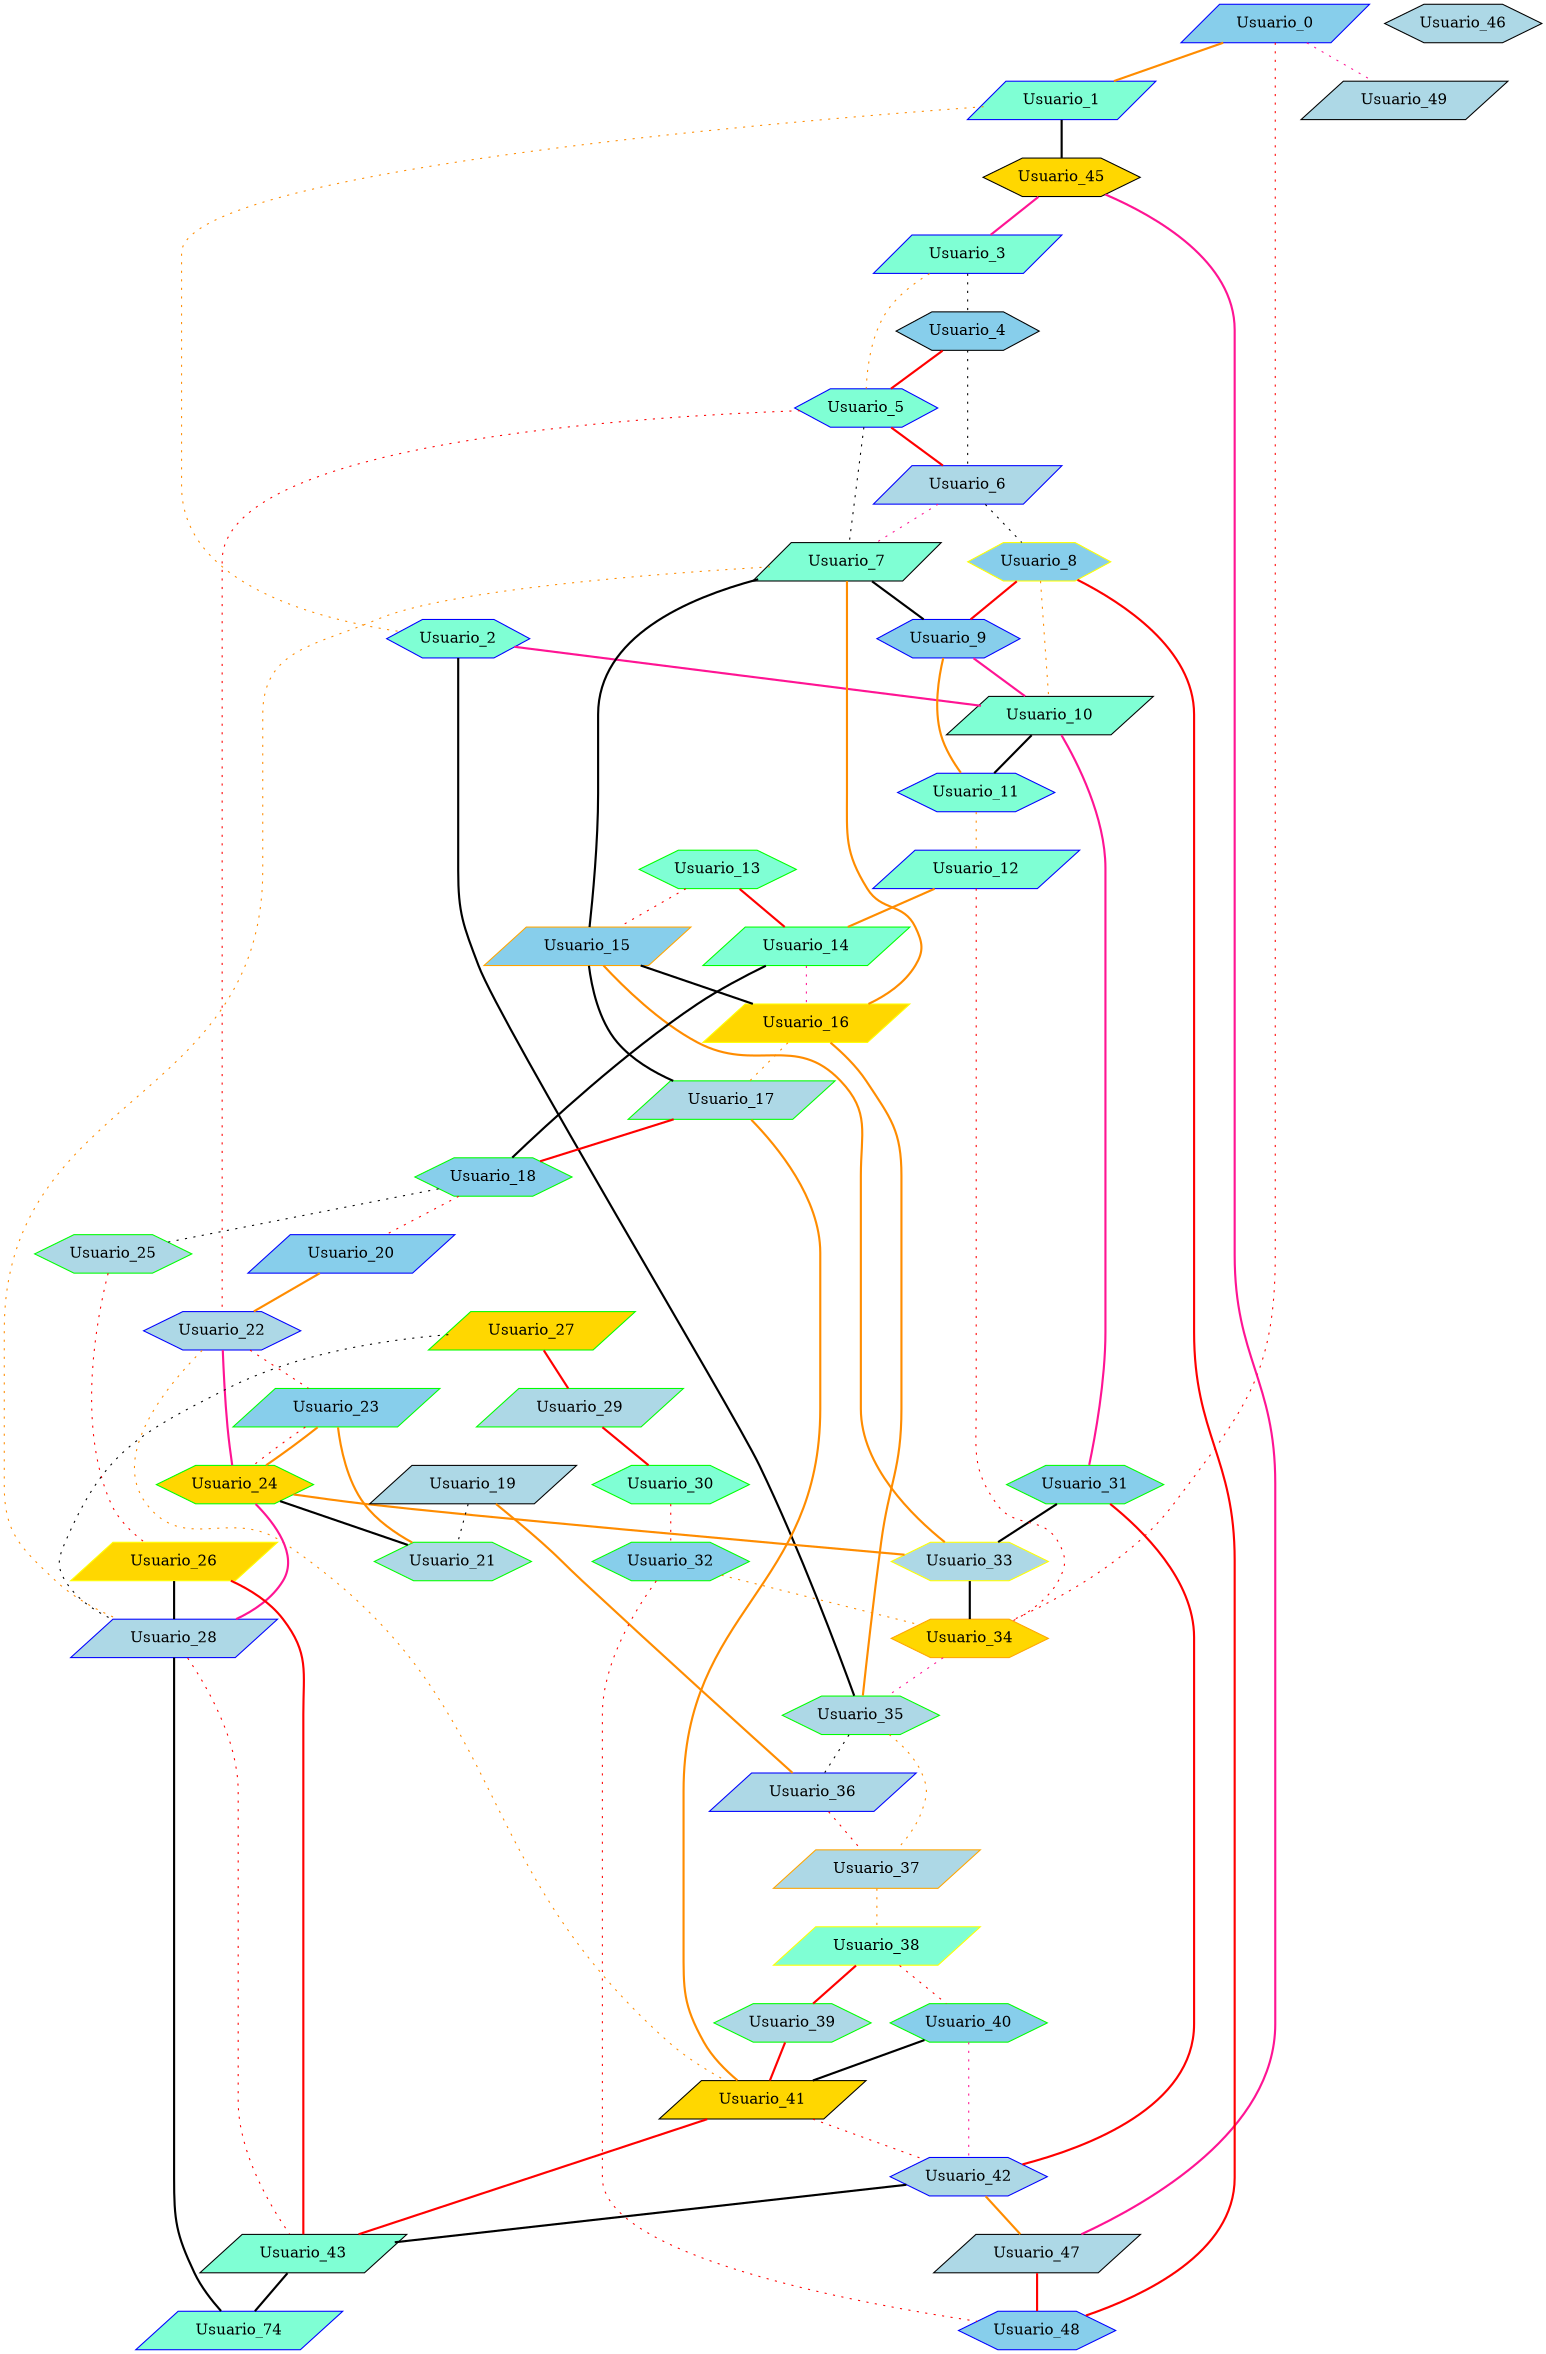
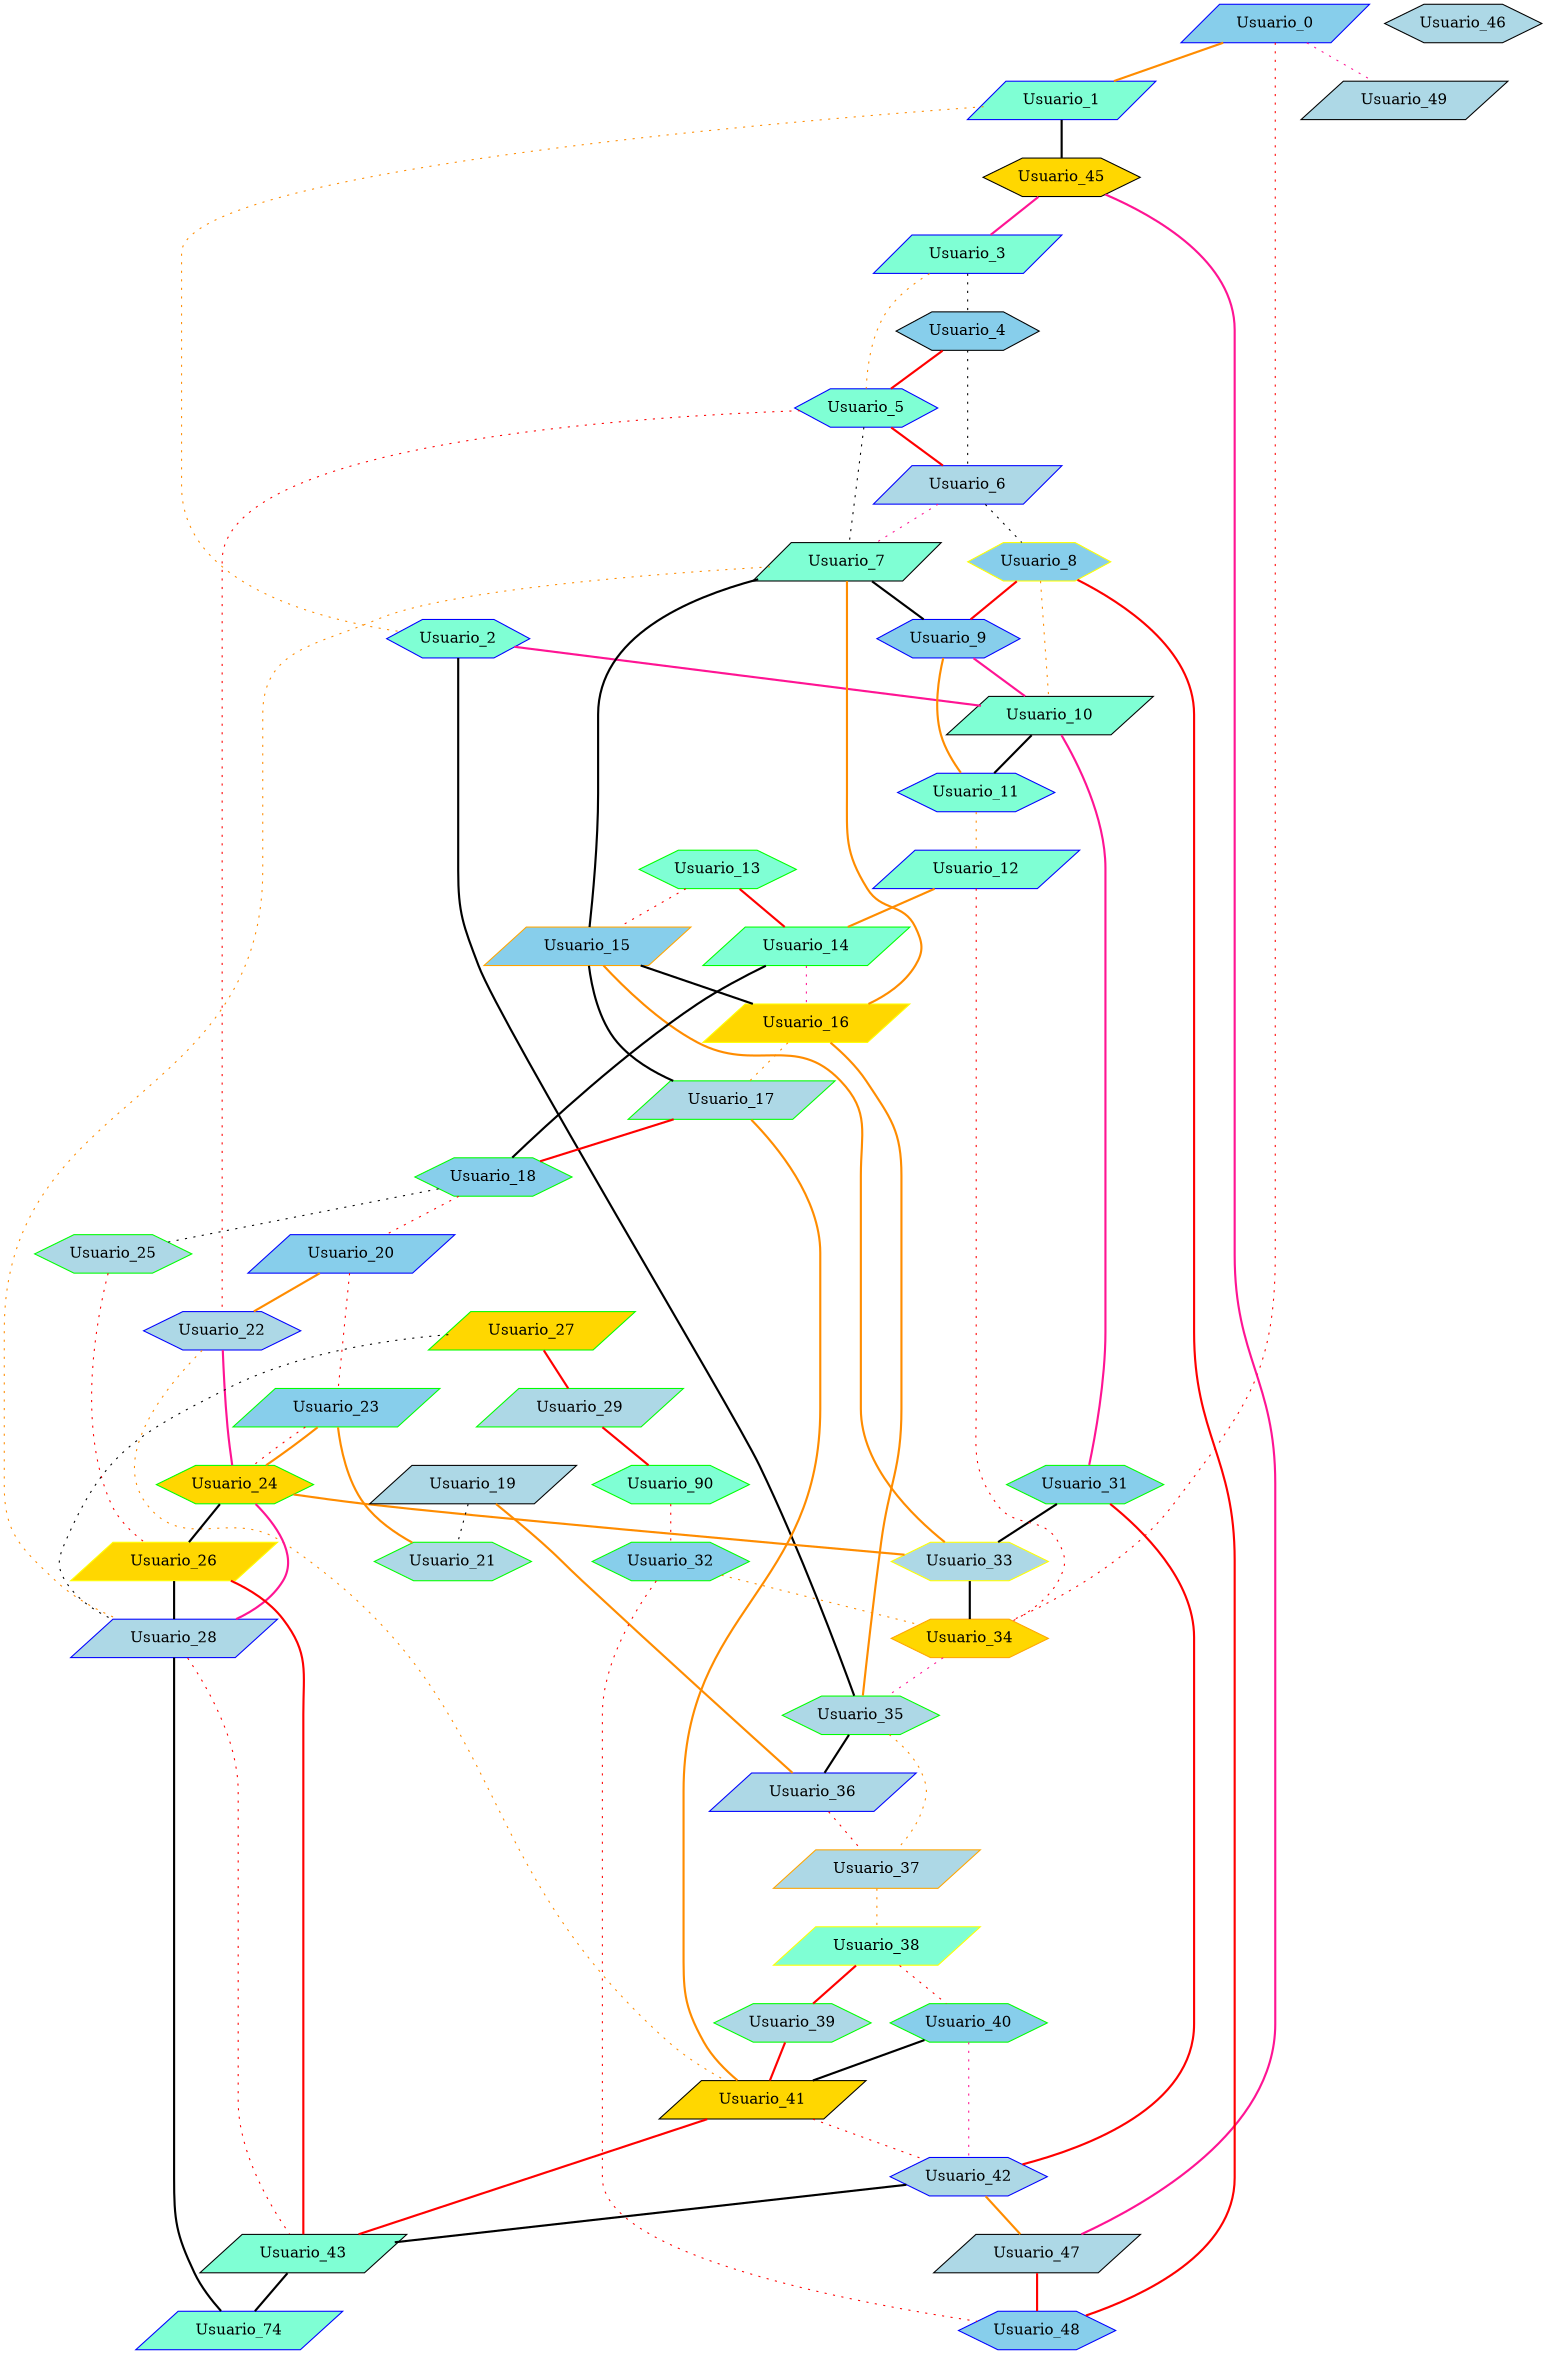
  graph {
    node [color=blue fillcolor=lightblue shape=parallelogram style=filled]
    edge [color=red style=bold]
    n1 [fillcolor=skyblue label=Usuario_0]
    n2 [fillcolor=aquamarine label=Usuario_1]
    n3 [color=orange fillcolor=gold label=Usuario_34 shape=hexagon]
    n4 [color=black label=Usuario_49]
    n5 [fillcolor=aquamarine label=Usuario_2 shape=hexagon]
    n6 [color=black fillcolor=gold label=Usuario_45 shape=hexagon]
    n7 [color=green label=Usuario_35 shape=hexagon]
    n8 [color=orange label=Usuario_37]
    n9 [color=yellow fillcolor=aquamarine label=Usuario_38]
    n10 [color=black fillcolor=aquamarine label=Usuario_10]
    n11 [fillcolor=aquamarine label=Usuario_3]
    n12 [color=black fillcolor=skyblue label=Usuario_4 shape=hexagon]
    n13 [fillcolor=aquamarine label=Usuario_5 shape=hexagon]
    n14 [color=black label=Usuario_47]
    n15 [fillcolor=aquamarine label=Usuario_11 shape=hexagon]
    n16 [color=green fillcolor=skyblue label=Usuario_31 shape=hexagon]
    n17 [label=Usuario_36]
    n18 [label=Usuario_6]
    n19 [color=black fillcolor=aquamarine label=Usuario_7]
    n20 [label=Usuario_22 shape=hexagon]
    n21 [color=yellow fillcolor=skyblue label=Usuario_8 shape=hexagon]
    n22 [fillcolor=skyblue label=Usuario_9 shape=hexagon]
    n23 [color=orange fillcolor=skyblue label=Usuario_15]
    n24 [color=yellow fillcolor=gold label=Usuario_16]
    n25 [label=Usuario_28]
    n26 [color=black fillcolor=gold label=Usuario_41]
    n27 [color=green fillcolor=skyblue label=Usuario_23]
    n28 [color=green fillcolor=gold label=Usuario_24 shape=hexagon]
    n29 [fillcolor=skyblue label=Usuario_48 shape=hexagon]
    n30 [color=green label=Usuario_17]
    n31 [color=yellow label=Usuario_33 shape=hexagon]
    n32 [color=black fillcolor=aquamarine label=Usuario_43]
    n33 [fillcolor=aquamarine label=Usuario_74]
    n34 [fillcolor=aquamarine label=Usuario_12]
    n35 [label=Usuario_42 shape=hexagon]
    n36 [color=green fillcolor=aquamarine label=Usuario_14]
    n37 [color=green fillcolor=skyblue label=Usuario_18 shape=hexagon]
    n38 [color=green fillcolor=aquamarine label=Usuario_13 shape=hexagon]
    n39 [fillcolor=skyblue label=Usuario_20]
    n40 [color=green label=Usuario_25 shape=hexagon]
    n41 [color=yellow fillcolor=gold label=Usuario_26]
    n42 [color=black label=Usuario_19]
    n43 [color=green label=Usuario_21 shape=hexagon]
    n44 [color=green fillcolor=gold label=Usuario_27]
    n45 [color=green label=Usuario_29]
-   n46 [color=green fillcolor=aquamarine label=Usuario_30 shape=hexagon]
+   n46 [color=green fillcolor=aquamarine label=Usuario_90 shape=hexagon]
    n47 [color=green fillcolor=skyblue label=Usuario_32 shape=hexagon]
    n48 [color=green label=Usuario_39 shape=hexagon]
    n49 [color=green fillcolor=skyblue label=Usuario_40 shape=hexagon]
    n50 [color=black label=Usuario_46 shape=hexagon]
    n1 -- n2 [color=darkorange]
    n1 -- n3 [style=dotted]
    n1 -- n4 [color=deeppink style=dotted]
    n2 -- n5 [color=darkorange style=dotted]
    n2 -- n6 [color=black]
    n3 -- n7 [color=deeppink style=dotted]
    n5 -- n7 [color=black]
    n5 -- n10 [color=deeppink]
    n6 -- n11 [color=deeppink]
    n6 -- n14 [color=deeppink]
    n7 -- n8 [color=darkorange style=dotted]
-   n7 -- n17 [color=black style=dotted]
+   n7 -- n17 [color=black]
    n8 -- n9 [color=darkorange style=dotted]
    n9 -- n48
    n9 -- n49 [style=dotted]
    n10 -- n15 [color=black]
    n10 -- n16 [color=deeppink]
    n11 -- n12 [color=black style=dotted]
    n11 -- n13 [color=darkorange style=dotted]
    n12 -- n13
    n12 -- n18 [color=black style=dotted]
    n13 -- n18
    n13 -- n19 [color=black style=dotted]
    n13 -- n20 [style=dotted]
    n14 -- n29
    n15 -- n34 [color=darkorange style=dotted]
    n16 -- n31 [color=black]
    n16 -- n35
    n17 -- n8 [style=dotted]
    n18 -- n19 [color=deeppink style=dotted]
    n18 -- n21 [color=black style=dotted]
    n19 -- n22 [color=black]
    n19 -- n23 [color=black]
    n19 -- n24 [color=darkorange]
    n19 -- n25 [color=darkorange style=dotted]
    n20 -- n26 [color=darkorange style=dotted]
-   n20 -- n27 [style=dotted]
+   n39 -- n27 [style=dotted]
    n20 -- n28 [color=deeppink]
    n21 -- n10 [color=darkorange style=dotted]
    n21 -- n22
    n21 -- n29
    n22 -- n10 [color=deeppink]
    n22 -- n15 [color=darkorange]
    n23 -- n24 [color=black]
    n23 -- n30 [color=black]
    n23 -- n31 [color=darkorange]
    n24 -- n7 [color=darkorange]
    n24 -- n30 [color=darkorange style=dotted]
    n25 -- n32 [style=dotted]
    n25 -- n33 [color=black]
    n26 -- n32
    n26 -- n35 [style=dotted]
    n27 -- n28 [style=dotted]
    n27 -- n28 [color=darkorange]
    n28 -- n25 [color=deeppink]
    n28 -- n31 [color=darkorange]
-   n28 -- n43 [color=black]
+   n28 -- n41 [color=black]
    n30 -- n26 [color=darkorange]
    n30 -- n37
    n31 -- n3 [color=black]
    n32 -- n33 [color=black]
    n34 -- n3 [style=dotted]
    n34 -- n36 [color=darkorange]
    n35 -- n14 [color=darkorange]
    n35 -- n32 [color=black]
    n36 -- n24 [color=deeppink style=dotted]
    n36 -- n37 [color=black]
    n37 -- n39 [style=dotted]
    n37 -- n40 [color=black style=dotted]
    n38 -- n23 [style=dotted]
    n38 -- n36
    n39 -- n20 [color=darkorange]
    n40 -- n41 [style=dotted]
    n41 -- n25 [color=black]
    n41 -- n32
    n42 -- n17 [color=darkorange]
    n42 -- n43 [color=black style=dotted]
    n43 -- n27 [color=darkorange]
    n44 -- n25 [color=black style=dotted]
    n44 -- n45
    n45 -- n46
    n46 -- n47 [style=dotted]
    n47 -- n3 [color=darkorange style=dotted]
    n47 -- n29 [style=dotted]
    n48 -- n26
    n49 -- n26 [color=black]
    n49 -- n35 [color=deeppink style=dotted]
  }
